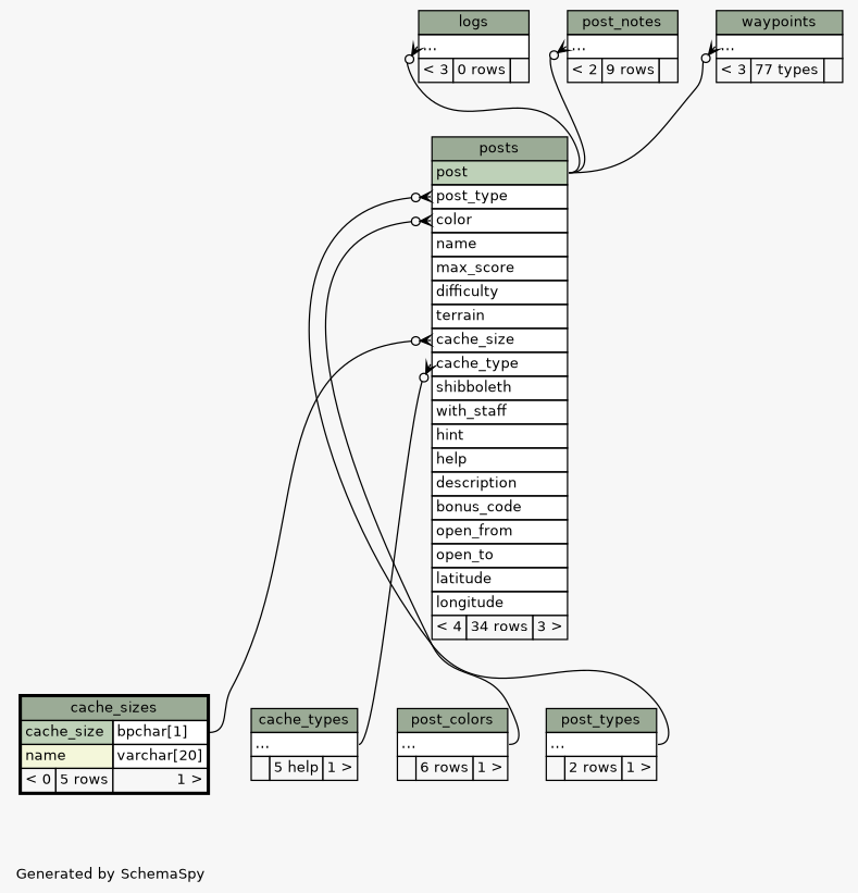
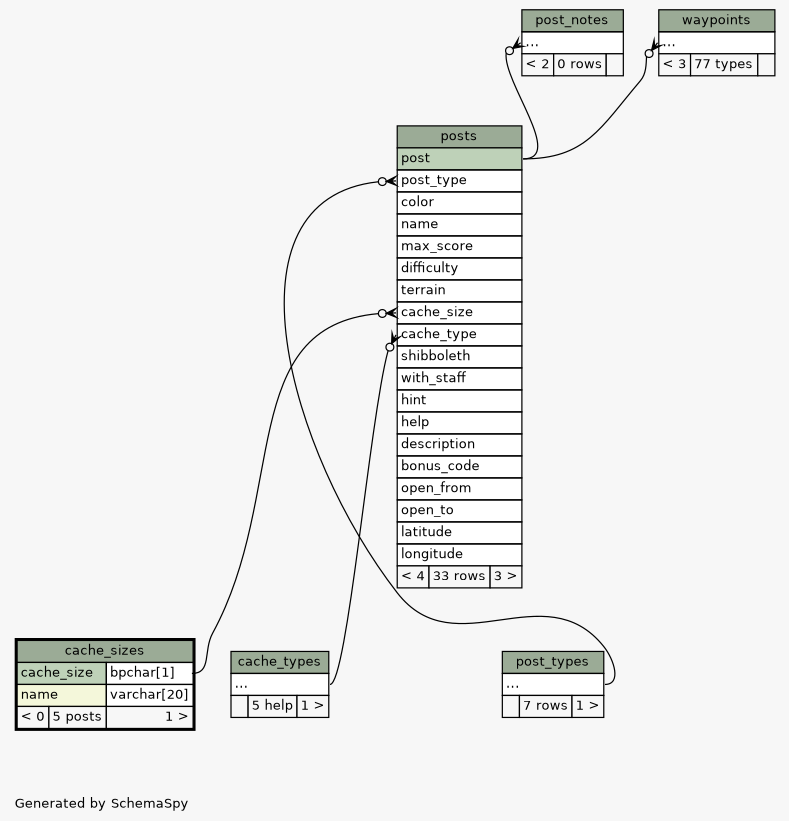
  digraph {
    bgcolor="#f7f7f7"
    fontname=Helvetica
    fontsize=11
    label="\nGenerated by SchemaSpy"
    labeljust=l
    nodesep=0.18
    rankdir=TB
    ranksep=0.46
    node [fontname=Helvetica fontsize=11 shape=plaintext]
    edge [arrowhead=none arrowsize=0.8 arrowtail=crowodot dir=back headport="post:e" tailport="elipses:w"]
-   n1 [label=<     <TABLE BORDER="0" CELLBORDER="1" CELLSPACING="0" BGCOLOR="#ffffff">       <TR><TD COLSPAN="3" BGCOLOR="#9bab96" ALIGN="CENTER">logs</TD></TR>       <TR><TD PORT="elipses" COLSPAN="3" ALIGN="LEFT">...</TD></TR>       <TR><TD ALIGN="LEFT" BGCOLOR="#f7f7f7">&lt; 3</TD><TD ALIGN="RIGHT" BGCOLOR="#f7f7f7">0 rows</TD><TD ALIGN="RIGHT" BGCOLOR="#f7f7f7">  </TD></TR>     </TABLE>>]
-   n2 [label=<     <TABLE BORDER="0" CELLBORDER="1" CELLSPACING="0" BGCOLOR="#ffffff">       <TR><TD COLSPAN="3" BGCOLOR="#9bab96" ALIGN="CENTER">posts</TD></TR>       <TR><TD PORT="post" COLSPAN="3" BGCOLOR="#bed1b8" ALIGN="LEFT">post</TD></TR>       <TR><TD PORT="post_type" COLSPAN="3" ALIGN="LEFT">post_type</TD></TR>       <TR><TD PORT="color" COLSPAN="3" ALIGN="LEFT">color</TD></TR>       <TR><TD PORT="name" COLSPAN="3" ALIGN="LEFT">name</TD></TR>       <TR><TD PORT="max_score" COLSPAN="3" ALIGN="LEFT">max_score</TD></TR>       <TR><TD PORT="difficulty" COLSPAN="3" ALIGN="LEFT">difficulty</TD></TR>       <TR><TD PORT="terrain" COLSPAN="3" ALIGN="LEFT">terrain</TD></TR>       <TR><TD PORT="cache_size" COLSPAN="3" ALIGN="LEFT">cache_size</TD></TR>       <TR><TD PORT="cache_type" COLSPAN="3" ALIGN="LEFT">cache_type</TD></TR>       <TR><TD PORT="shibboleth" COLSPAN="3" ALIGN="LEFT">shibboleth</TD></TR>       <TR><TD PORT="with_staff" COLSPAN="3" ALIGN="LEFT">with_staff</TD></TR>       <TR><TD PORT="hint" COLSPAN="3" ALIGN="LEFT">hint</TD></TR>       <TR><TD PORT="help" COLSPAN="3" ALIGN="LEFT">help</TD></TR>       <TR><TD PORT="description" COLSPAN="3" ALIGN="LEFT">description</TD></TR>       <TR><TD PORT="bonus_code" COLSPAN="3" ALIGN="LEFT">bonus_code</TD></TR>       <TR><TD PORT="open_from" COLSPAN="3" ALIGN="LEFT">open_from</TD></TR>       <TR><TD PORT="open_to" COLSPAN="3" ALIGN="LEFT">open_to</TD></TR>       <TR><TD PORT="latitude" COLSPAN="3" ALIGN="LEFT">latitude</TD></TR>       <TR><TD PORT="longitude" COLSPAN="3" ALIGN="LEFT">longitude</TD></TR>       <TR><TD ALIGN="LEFT" BGCOLOR="#f7f7f7">&lt; 4</TD><TD ALIGN="RIGHT" BGCOLOR="#f7f7f7">34 rows</TD><TD ALIGN="RIGHT" BGCOLOR="#f7f7f7">3 &gt;</TD></TR>     </TABLE>>]
-   n3 [label=<     <TABLE BORDER="2" CELLBORDER="1" CELLSPACING="0" BGCOLOR="#ffffff">       <TR><TD COLSPAN="3" BGCOLOR="#9bab96" ALIGN="CENTER">cache_sizes</TD></TR>       <TR><TD PORT="cache_size" COLSPAN="2" BGCOLOR="#bed1b8" ALIGN="LEFT">cache_size</TD><TD PORT="cache_size.type" ALIGN="LEFT">bpchar[1]</TD></TR>       <TR><TD PORT="name" COLSPAN="2" BGCOLOR="#f4f7da" ALIGN="LEFT">name</TD><TD PORT="name.type" ALIGN="LEFT">varchar[20]</TD></TR>       <TR><TD ALIGN="LEFT" BGCOLOR="#f7f7f7">&lt; 0</TD><TD ALIGN="RIGHT" BGCOLOR="#f7f7f7">5 rows</TD><TD ALIGN="RIGHT" BGCOLOR="#f7f7f7">1 &gt;</TD></TR>     </TABLE>>]
+   n2 [label=<     <TABLE BORDER="0" CELLBORDER="1" CELLSPACING="0" BGCOLOR="#ffffff">       <TR><TD COLSPAN="3" BGCOLOR="#9bab96" ALIGN="CENTER">posts</TD></TR>       <TR><TD PORT="post" COLSPAN="3" BGCOLOR="#bed1b8" ALIGN="LEFT">post</TD></TR>       <TR><TD PORT="post_type" COLSPAN="3" ALIGN="LEFT">post_type</TD></TR>       <TR><TD PORT="color" COLSPAN="3" ALIGN="LEFT">color</TD></TR>       <TR><TD PORT="name" COLSPAN="3" ALIGN="LEFT">name</TD></TR>       <TR><TD PORT="max_score" COLSPAN="3" ALIGN="LEFT">max_score</TD></TR>       <TR><TD PORT="difficulty" COLSPAN="3" ALIGN="LEFT">difficulty</TD></TR>       <TR><TD PORT="terrain" COLSPAN="3" ALIGN="LEFT">terrain</TD></TR>       <TR><TD PORT="cache_size" COLSPAN="3" ALIGN="LEFT">cache_size</TD></TR>       <TR><TD PORT="cache_type" COLSPAN="3" ALIGN="LEFT">cache_type</TD></TR>       <TR><TD PORT="shibboleth" COLSPAN="3" ALIGN="LEFT">shibboleth</TD></TR>       <TR><TD PORT="with_staff" COLSPAN="3" ALIGN="LEFT">with_staff</TD></TR>       <TR><TD PORT="hint" COLSPAN="3" ALIGN="LEFT">hint</TD></TR>       <TR><TD PORT="help" COLSPAN="3" ALIGN="LEFT">help</TD></TR>       <TR><TD PORT="description" COLSPAN="3" ALIGN="LEFT">description</TD></TR>       <TR><TD PORT="bonus_code" COLSPAN="3" ALIGN="LEFT">bonus_code</TD></TR>       <TR><TD PORT="open_from" COLSPAN="3" ALIGN="LEFT">open_from</TD></TR>       <TR><TD PORT="open_to" COLSPAN="3" ALIGN="LEFT">open_to</TD></TR>       <TR><TD PORT="latitude" COLSPAN="3" ALIGN="LEFT">latitude</TD></TR>       <TR><TD PORT="longitude" COLSPAN="3" ALIGN="LEFT">longitude</TD></TR>       <TR><TD ALIGN="LEFT" BGCOLOR="#f7f7f7">&lt; 4</TD><TD ALIGN="RIGHT" BGCOLOR="#f7f7f7">33 rows</TD><TD ALIGN="RIGHT" BGCOLOR="#f7f7f7">3 &gt;</TD></TR>     </TABLE>>]
+   n3 [label=<     <TABLE BORDER="2" CELLBORDER="1" CELLSPACING="0" BGCOLOR="#ffffff">       <TR><TD COLSPAN="3" BGCOLOR="#9bab96" ALIGN="CENTER">cache_sizes</TD></TR>       <TR><TD PORT="cache_size" COLSPAN="2" BGCOLOR="#bed1b8" ALIGN="LEFT">cache_size</TD><TD PORT="cache_size.type" ALIGN="LEFT">bpchar[1]</TD></TR>       <TR><TD PORT="name" COLSPAN="2" BGCOLOR="#f4f7da" ALIGN="LEFT">name</TD><TD PORT="name.type" ALIGN="LEFT">varchar[20]</TD></TR>       <TR><TD ALIGN="LEFT" BGCOLOR="#f7f7f7">&lt; 0</TD><TD ALIGN="RIGHT" BGCOLOR="#f7f7f7">5 posts</TD><TD ALIGN="RIGHT" BGCOLOR="#f7f7f7">1 &gt;</TD></TR>     </TABLE>>]
    n4 [label=<     <TABLE BORDER="0" CELLBORDER="1" CELLSPACING="0" BGCOLOR="#ffffff">       <TR><TD COLSPAN="3" BGCOLOR="#9bab96" ALIGN="CENTER">cache_types</TD></TR>       <TR><TD PORT="elipses" COLSPAN="3" ALIGN="LEFT">...</TD></TR>       <TR><TD ALIGN="LEFT" BGCOLOR="#f7f7f7">  </TD><TD ALIGN="RIGHT" BGCOLOR="#f7f7f7">5 help</TD><TD ALIGN="RIGHT" BGCOLOR="#f7f7f7">1 &gt;</TD></TR>     </TABLE>>]
-   n5 [label=<     <TABLE BORDER="0" CELLBORDER="1" CELLSPACING="0" BGCOLOR="#ffffff">       <TR><TD COLSPAN="3" BGCOLOR="#9bab96" ALIGN="CENTER">post_colors</TD></TR>       <TR><TD PORT="elipses" COLSPAN="3" ALIGN="LEFT">...</TD></TR>       <TR><TD ALIGN="LEFT" BGCOLOR="#f7f7f7">  </TD><TD ALIGN="RIGHT" BGCOLOR="#f7f7f7">6 rows</TD><TD ALIGN="RIGHT" BGCOLOR="#f7f7f7">1 &gt;</TD></TR>     </TABLE>>]
-   n6 [label=<     <TABLE BORDER="0" CELLBORDER="1" CELLSPACING="0" BGCOLOR="#ffffff">       <TR><TD COLSPAN="3" BGCOLOR="#9bab96" ALIGN="CENTER">post_types</TD></TR>       <TR><TD PORT="elipses" COLSPAN="3" ALIGN="LEFT">...</TD></TR>       <TR><TD ALIGN="LEFT" BGCOLOR="#f7f7f7">  </TD><TD ALIGN="RIGHT" BGCOLOR="#f7f7f7">2 rows</TD><TD ALIGN="RIGHT" BGCOLOR="#f7f7f7">1 &gt;</TD></TR>     </TABLE>>]
-   n7 [label=<     <TABLE BORDER="0" CELLBORDER="1" CELLSPACING="0" BGCOLOR="#ffffff">       <TR><TD COLSPAN="3" BGCOLOR="#9bab96" ALIGN="CENTER">post_notes</TD></TR>       <TR><TD PORT="elipses" COLSPAN="3" ALIGN="LEFT">...</TD></TR>       <TR><TD ALIGN="LEFT" BGCOLOR="#f7f7f7">&lt; 2</TD><TD ALIGN="RIGHT" BGCOLOR="#f7f7f7">9 rows</TD><TD ALIGN="RIGHT" BGCOLOR="#f7f7f7">  </TD></TR>     </TABLE>>]
+   n6 [label=<     <TABLE BORDER="0" CELLBORDER="1" CELLSPACING="0" BGCOLOR="#ffffff">       <TR><TD COLSPAN="3" BGCOLOR="#9bab96" ALIGN="CENTER">post_types</TD></TR>       <TR><TD PORT="elipses" COLSPAN="3" ALIGN="LEFT">...</TD></TR>       <TR><TD ALIGN="LEFT" BGCOLOR="#f7f7f7">  </TD><TD ALIGN="RIGHT" BGCOLOR="#f7f7f7">7 rows</TD><TD ALIGN="RIGHT" BGCOLOR="#f7f7f7">1 &gt;</TD></TR>     </TABLE>>]
+   n7 [label=<     <TABLE BORDER="0" CELLBORDER="1" CELLSPACING="0" BGCOLOR="#ffffff">       <TR><TD COLSPAN="3" BGCOLOR="#9bab96" ALIGN="CENTER">post_notes</TD></TR>       <TR><TD PORT="elipses" COLSPAN="3" ALIGN="LEFT">...</TD></TR>       <TR><TD ALIGN="LEFT" BGCOLOR="#f7f7f7">&lt; 2</TD><TD ALIGN="RIGHT" BGCOLOR="#f7f7f7">0 rows</TD><TD ALIGN="RIGHT" BGCOLOR="#f7f7f7">  </TD></TR>     </TABLE>>]
    n8 [label=<     <TABLE BORDER="0" CELLBORDER="1" CELLSPACING="0" BGCOLOR="#ffffff">       <TR><TD COLSPAN="3" BGCOLOR="#9bab96" ALIGN="CENTER">waypoints</TD></TR>       <TR><TD PORT="elipses" COLSPAN="3" ALIGN="LEFT">...</TD></TR>       <TR><TD ALIGN="LEFT" BGCOLOR="#f7f7f7">&lt; 3</TD><TD ALIGN="RIGHT" BGCOLOR="#f7f7f7">77 types</TD><TD ALIGN="RIGHT" BGCOLOR="#f7f7f7">  </TD></TR>     </TABLE>>]
-   n1 -> n2
    n2 -> n3 [headport="cache_size.type:e" tailport="cache_size:w"]
    n2 -> n4 [headport="elipses:e" tailport="cache_type:w"]
-   n2 -> n5 [headport="elipses:e" tailport="color:w"]
    n2 -> n6 [headport="elipses:e" tailport="post_type:w"]
    n7 -> n2
    n8 -> n2
  }
